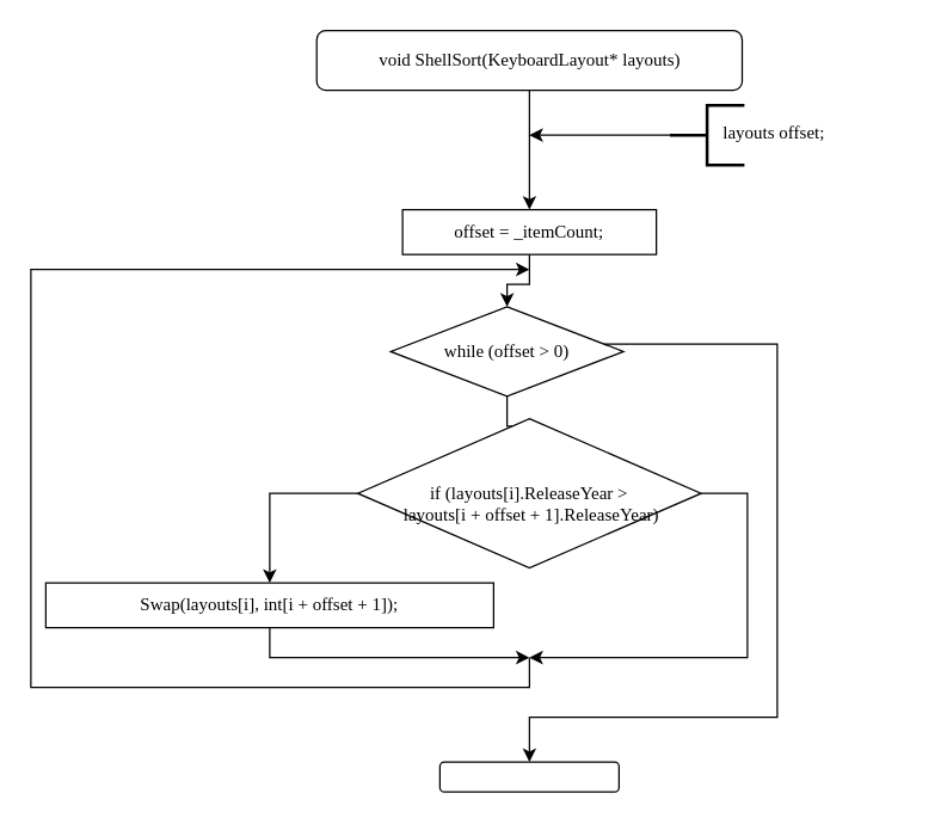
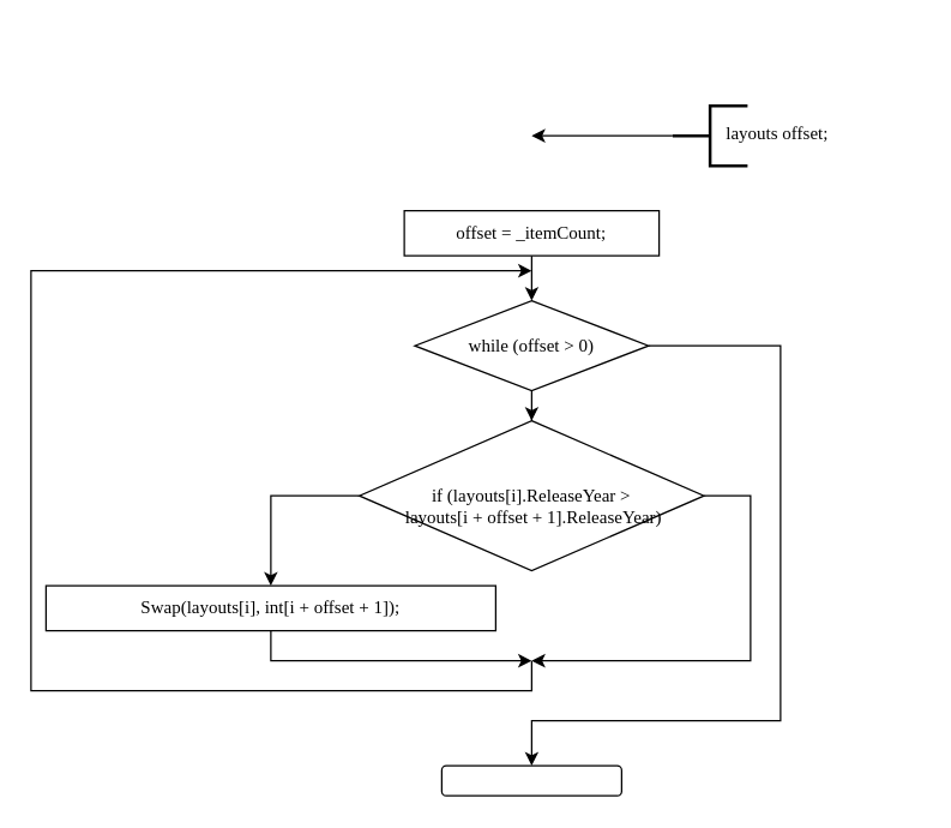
  <mxCell id="0" />
  <mxCell id="1" parent="0" />
- <mxCell id="2" style="edgeStyle=orthogonalEdgeStyle;rounded=0;orthogonalLoop=1;jettySize=auto;html=1;entryX=0.5;entryY=0;entryDx=0;entryDy=0;" edge="1" parent="1" source="3" target="11"><mxGeometry relative="1" as="geometry"><mxPoint x="354" y="130" as="targetPoint" /></mxGeometry></mxCell>
- <mxCell id="3" value="void ShellSort(KeyboardLayout* layouts)" style="rounded=1;whiteSpace=wrap;html=1;fontFamily=Consolas;" vertex="1" parent="1"><mxGeometry x="211.5" y="20" width="285" height="40" as="geometry" /></mxCell>
  <mxCell id="4" style="edgeStyle=orthogonalEdgeStyle;rounded=0;orthogonalLoop=1;jettySize=auto;html=1;" edge="1" parent="1" source="5"><mxGeometry relative="1" as="geometry"><mxPoint x="354" y="90" as="targetPoint" /></mxGeometry></mxCell>
  <mxCell id="5" value="" style="strokeWidth=2;html=1;shape=mxgraph.flowchart.annotation_2;align=left;labelPosition=right;pointerEvents=1;" vertex="1" parent="1"><mxGeometry x="448" y="70" width="50" height="40" as="geometry" /></mxCell>
  <mxCell id="6" value="&lt;div&gt;layouts offset;&lt;/div&gt;" style="text;html=1;strokeColor=none;fillColor=none;align=left;verticalAlign=middle;whiteSpace=wrap;rounded=0;fontFamily=Consolas;" vertex="1" parent="1"><mxGeometry x="482" y="74" width="130" height="30" as="geometry" /></mxCell>
  <mxCell id="7" style="edgeStyle=orthogonalEdgeStyle;rounded=0;orthogonalLoop=1;jettySize=auto;html=1;entryX=0.5;entryY=0;entryDx=0;entryDy=0;" edge="1" parent="1" source="9" target="16"><mxGeometry relative="1" as="geometry" /></mxCell>
  <mxCell id="8" style="edgeStyle=orthogonalEdgeStyle;rounded=0;orthogonalLoop=1;jettySize=auto;html=1;" edge="1" parent="1" source="9" target="18"><mxGeometry relative="1" as="geometry"><mxPoint x="354" y="500" as="targetPoint" /><Array as="points"><mxPoint x="520" y="230" /><mxPoint x="520" y="480" /></Array></mxGeometry></mxCell>
- <mxCell id="9" value="while (offset &amp;gt; 0)" style="rhombus;whiteSpace=wrap;html=1;fontFamily=Consolas;" vertex="1" parent="1"><mxGeometry x="261" y="205" width="156" height="60" as="geometry" /></mxCell>
+ <mxCell id="9" value="while (offset &amp;gt; 0)" style="rhombus;whiteSpace=wrap;html=1;fontFamily=Consolas;" vertex="1" parent="1"><mxGeometry x="276" y="200" width="156" height="60" as="geometry" /></mxCell>
  <mxCell id="10" style="edgeStyle=orthogonalEdgeStyle;rounded=0;orthogonalLoop=1;jettySize=auto;html=1;entryX=0.5;entryY=0;entryDx=0;entryDy=0;" edge="1" parent="1" source="11" target="9"><mxGeometry relative="1" as="geometry" /></mxCell>
  <mxCell id="11" value="offset = _itemCount;" style="rounded=0;whiteSpace=wrap;html=1;fontFamily=Consolas;align=center;" vertex="1" parent="1"><mxGeometry x="269" y="140" width="170" height="30" as="geometry" /></mxCell>
  <mxCell id="12" style="edgeStyle=orthogonalEdgeStyle;rounded=0;orthogonalLoop=1;jettySize=auto;html=1;entryX=0.5;entryY=0;entryDx=0;entryDy=0;" edge="1" parent="1" source="16" target="17"><mxGeometry relative="1" as="geometry"><Array as="points"><mxPoint x="180" y="330" /></Array></mxGeometry></mxCell>
  <mxCell id="13" style="edgeStyle=orthogonalEdgeStyle;rounded=0;orthogonalLoop=1;jettySize=auto;html=1;exitX=0.5;exitY=1;exitDx=0;exitDy=0;" edge="1" parent="1" source="17"><mxGeometry relative="1" as="geometry"><mxPoint x="354" y="440" as="targetPoint" /><Array as="points"><mxPoint x="180" y="440" /></Array></mxGeometry></mxCell>
  <mxCell id="14" style="edgeStyle=orthogonalEdgeStyle;rounded=0;orthogonalLoop=1;jettySize=auto;html=1;" edge="1" parent="1" source="16"><mxGeometry relative="1" as="geometry"><mxPoint x="354" y="440" as="targetPoint" /><Array as="points"><mxPoint x="500" y="330" /><mxPoint x="500" y="440" /></Array></mxGeometry></mxCell>
  <mxCell id="15" style="edgeStyle=orthogonalEdgeStyle;rounded=0;orthogonalLoop=1;jettySize=auto;html=1;" edge="1" parent="1"><mxGeometry relative="1" as="geometry"><mxPoint x="354" y="180" as="targetPoint" /><mxPoint x="354" y="440" as="sourcePoint" /><Array as="points"><mxPoint x="354" y="460" /><mxPoint x="20" y="460" /><mxPoint x="20" y="180" /></Array></mxGeometry></mxCell>
  <mxCell id="16" value="&lt;br&gt;if (layouts[i].ReleaseYear &amp;gt;&lt;br&gt;&amp;nbsp;layouts[i + offset + 1].ReleaseYear)" style="rhombus;whiteSpace=wrap;html=1;fontFamily=Consolas;" vertex="1" parent="1"><mxGeometry x="239" y="280" width="230" height="100" as="geometry" /></mxCell>
  <mxCell id="17" value="Swap(layouts[i], int[i + offset + 1]);" style="rounded=0;whiteSpace=wrap;html=1;fontFamily=Consolas;align=center;" vertex="1" parent="1"><mxGeometry x="30" y="390" width="300" height="30" as="geometry" /></mxCell>
  <mxCell id="18" value="" style="rounded=1;whiteSpace=wrap;html=1;" vertex="1" parent="1"><mxGeometry x="294" y="510" width="120" height="20" as="geometry" /></mxCell>
